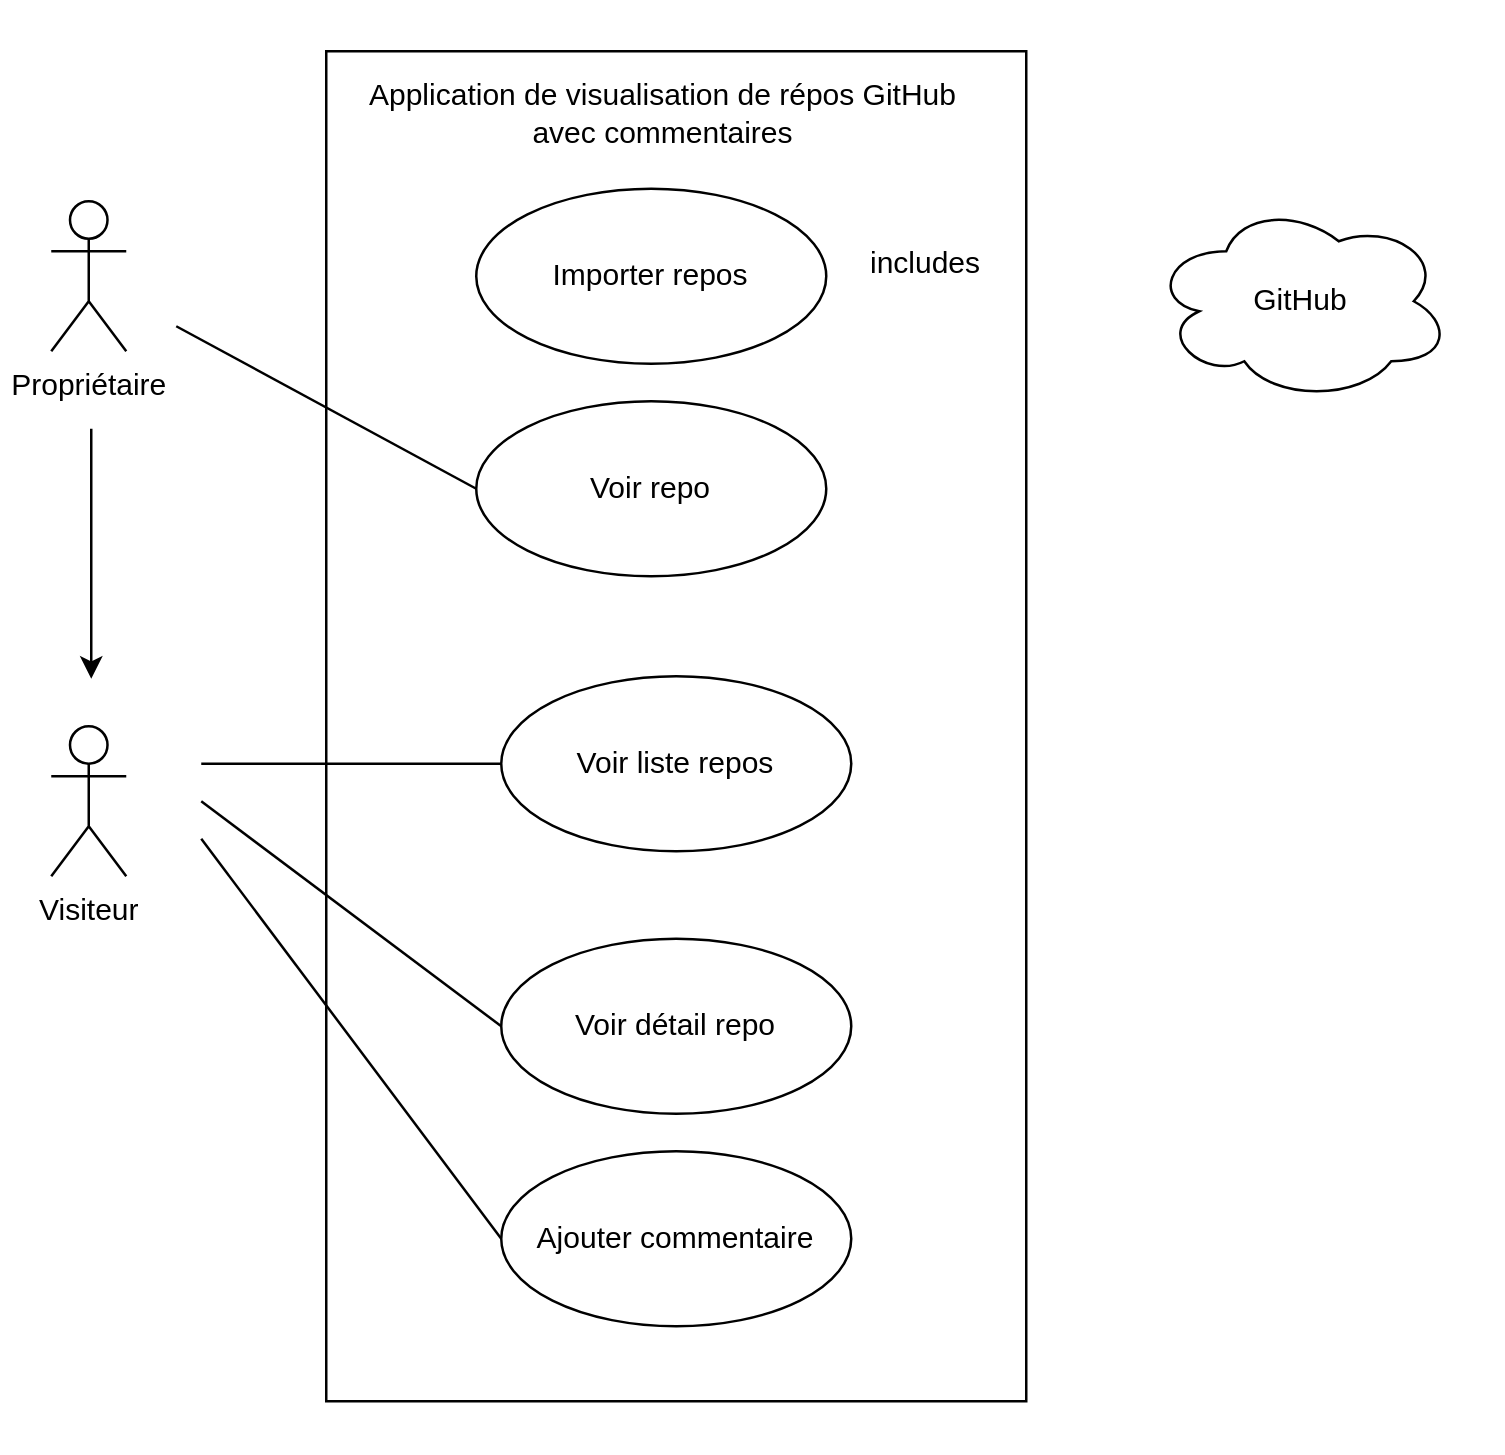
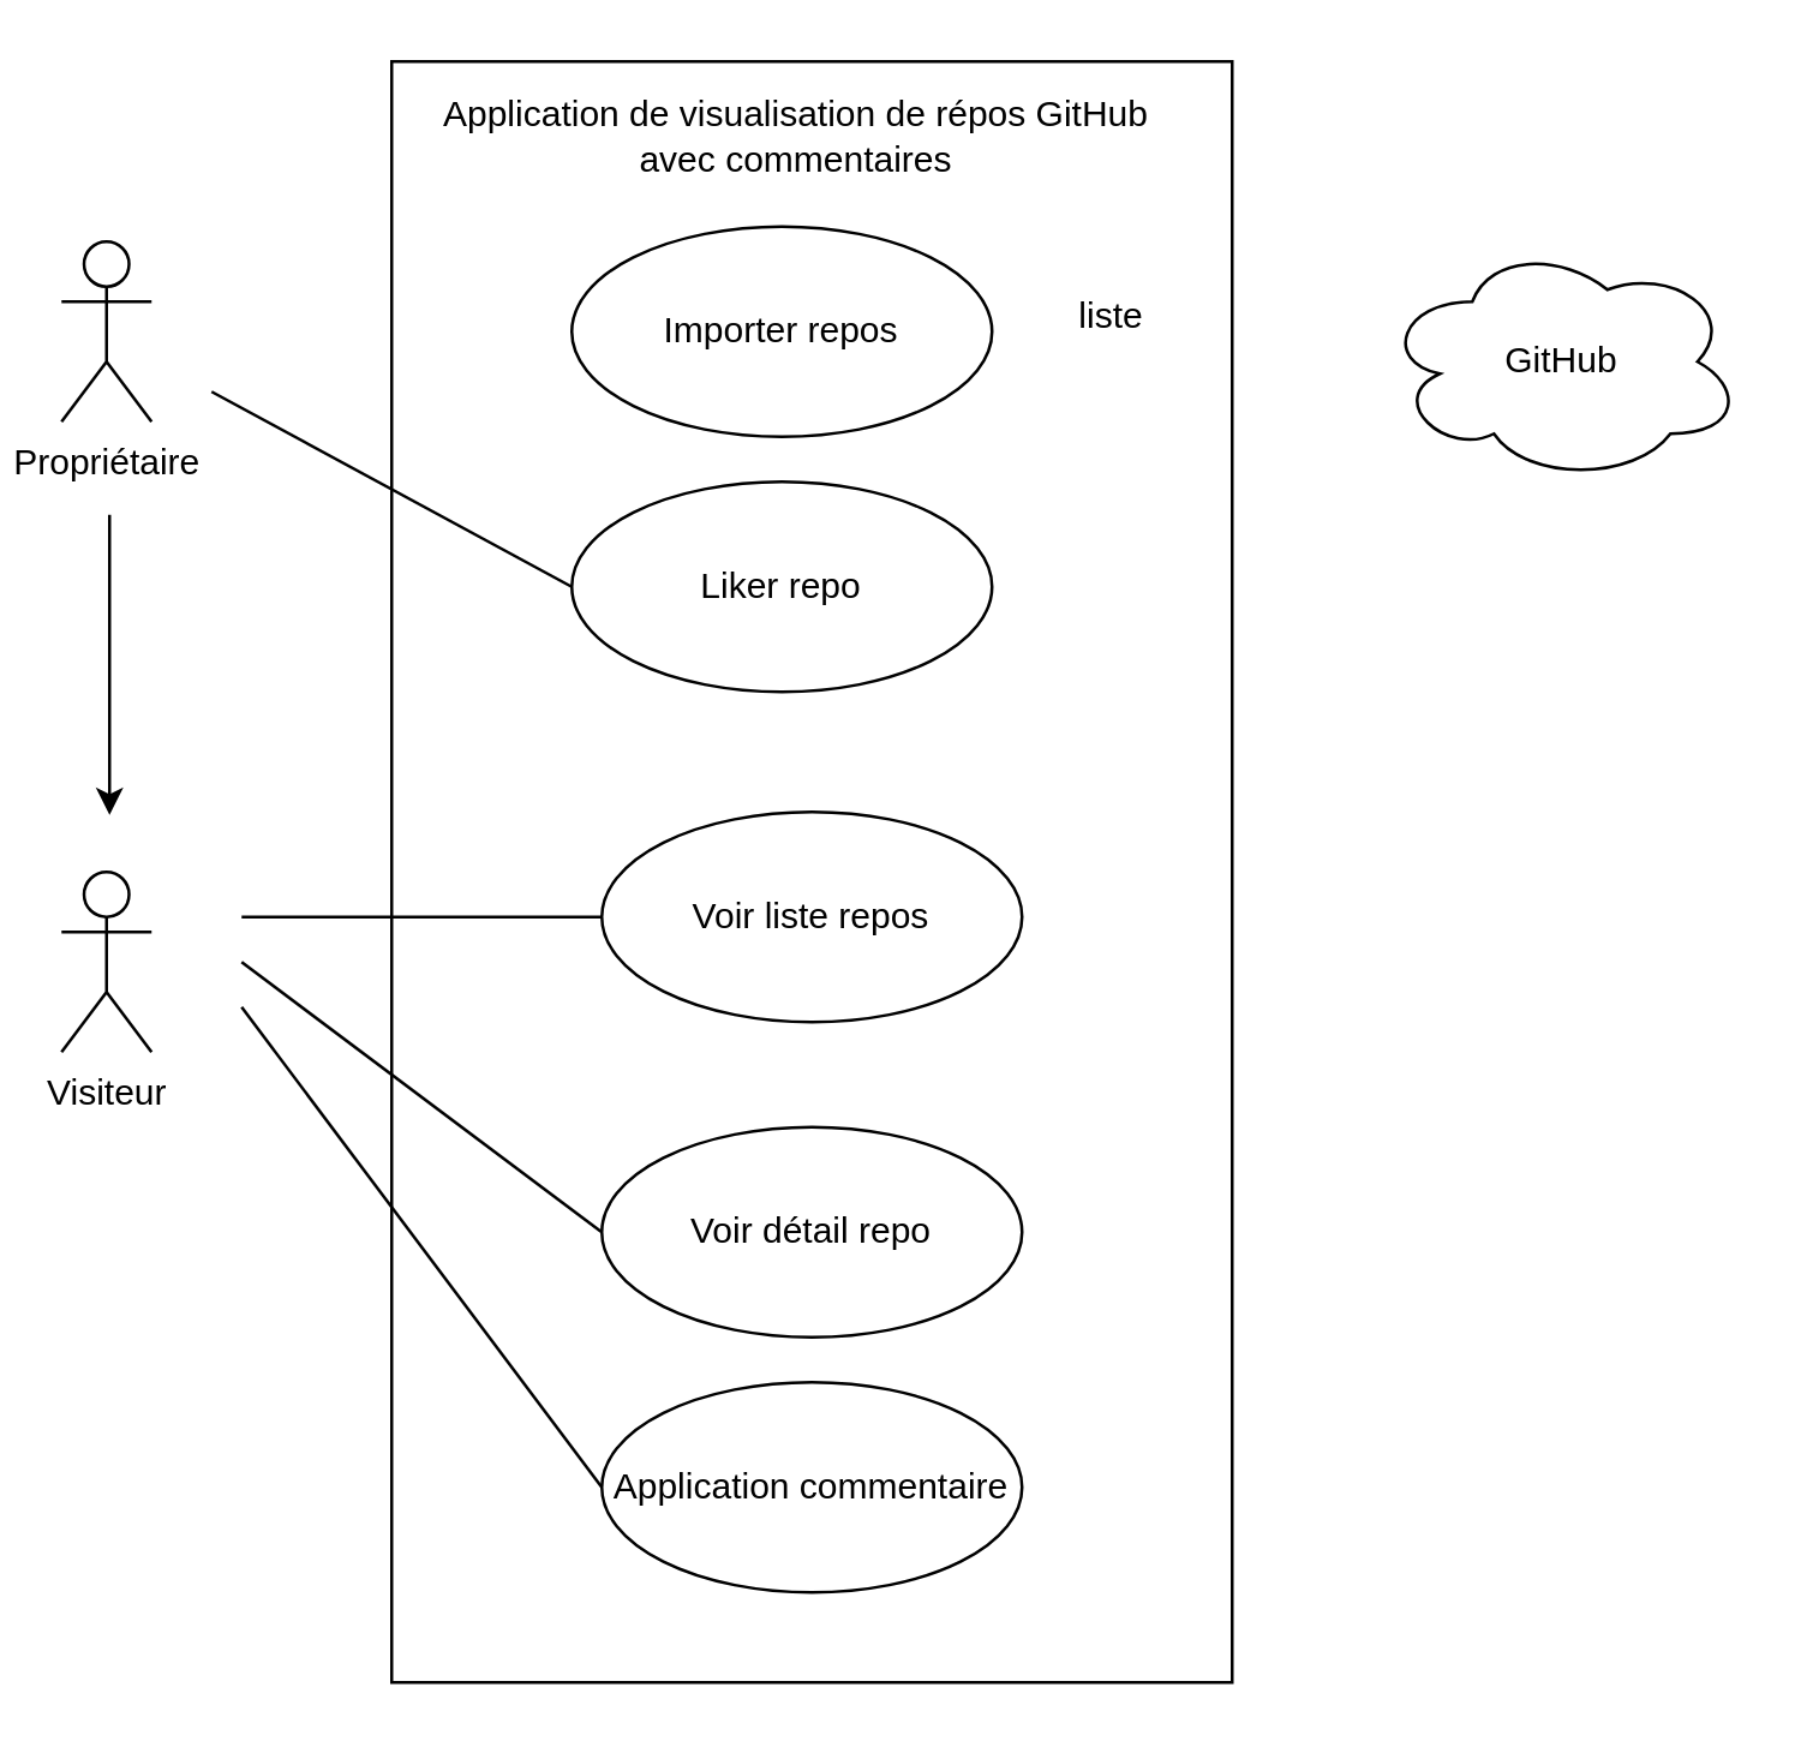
  <mxCell id="0" />
  <mxCell id="1" parent="0" />
  <mxCell id="2" value="" style="rounded=0;whiteSpace=wrap;html=1;" vertex="1" parent="1"><mxGeometry x="130" y="20" width="280" height="540" as="geometry" /></mxCell>
  <mxCell id="3" value="Application de visualisation de répos GitHub avec commentaires" style="text;html=1;align=center;verticalAlign=middle;whiteSpace=wrap;rounded=0;" vertex="1" parent="1"><mxGeometry x="140" y="30" width="250" height="30" as="geometry" /></mxCell>
  <mxCell id="4" value="Propriétaire" style="shape=umlActor;verticalLabelPosition=bottom;verticalAlign=top;html=1;" vertex="1" parent="1"><mxGeometry x="20" y="80" width="30" height="60" as="geometry" /></mxCell>
  <mxCell id="5" value="Visiteur" style="shape=umlActor;verticalLabelPosition=bottom;verticalAlign=top;html=1;" vertex="1" parent="1"><mxGeometry x="20" y="290" width="30" height="60" as="geometry" /></mxCell>
  <mxCell id="6" value="" style="endArrow=classic;html=1;rounded=0;" edge="1" parent="1"><mxGeometry width="50" height="50" relative="1" as="geometry"><mxPoint x="36" y="171" as="sourcePoint" /><mxPoint x="36" y="271" as="targetPoint" /></mxGeometry></mxCell>
  <mxCell id="7" value="Importer repos" style="ellipse;whiteSpace=wrap;html=1;" vertex="1" parent="1"><mxGeometry x="190" y="75" width="140" height="70" as="geometry" /></mxCell>
- <mxCell id="8" value="Ajouter commentaire" style="ellipse;whiteSpace=wrap;html=1;" vertex="1" parent="1"><mxGeometry x="200" y="460" width="140" height="70" as="geometry" /></mxCell>
+ <mxCell id="8" value="Application commentaire" style="ellipse;whiteSpace=wrap;html=1;" vertex="1" parent="1"><mxGeometry x="200" y="460" width="140" height="70" as="geometry" /></mxCell>
  <mxCell id="9" value="" style="endArrow=none;html=1;rounded=0;entryX=0;entryY=0.5;entryDx=0;entryDy=0;" edge="1" parent="1" target="8"><mxGeometry width="50" height="50" relative="1" as="geometry"><mxPoint x="80" y="335" as="sourcePoint" /><mxPoint x="110" y="320" as="targetPoint" /></mxGeometry></mxCell>
  <mxCell id="10" value="Voir liste&amp;nbsp;&lt;span style=&quot;background-color: initial;&quot;&gt;repos&lt;/span&gt;" style="ellipse;whiteSpace=wrap;html=1;" vertex="1" parent="1"><mxGeometry x="200" y="270" width="140" height="70" as="geometry" /></mxCell>
  <mxCell id="11" value="Voir détail repo" style="ellipse;whiteSpace=wrap;html=1;" vertex="1" parent="1"><mxGeometry x="200" y="375" width="140" height="70" as="geometry" /></mxCell>
  <mxCell id="12" value="" style="endArrow=none;html=1;rounded=0;entryX=0;entryY=0.5;entryDx=0;entryDy=0;" edge="1" parent="1" target="11"><mxGeometry width="50" height="50" relative="1" as="geometry"><mxPoint x="80" y="320" as="sourcePoint" /><mxPoint x="110" y="320" as="targetPoint" /></mxGeometry></mxCell>
  <mxCell id="13" value="" style="endArrow=none;html=1;rounded=0;entryX=0;entryY=0.5;entryDx=0;entryDy=0;" edge="1" parent="1" target="10"><mxGeometry width="50" height="50" relative="1" as="geometry"><mxPoint x="80" y="305" as="sourcePoint" /><mxPoint x="205" y="305" as="targetPoint" /></mxGeometry></mxCell>
- <mxCell id="14" value="Voir repo" style="ellipse;whiteSpace=wrap;html=1;" vertex="1" parent="1"><mxGeometry x="190" y="160" width="140" height="70" as="geometry" /></mxCell>
+ <mxCell id="14" value="Liker repo" style="ellipse;whiteSpace=wrap;html=1;" vertex="1" parent="1"><mxGeometry x="190" y="160" width="140" height="70" as="geometry" /></mxCell>
  <mxCell id="15" value="" style="endArrow=none;html=1;rounded=0;entryX=0;entryY=0.5;entryDx=0;entryDy=0;" edge="1" parent="1" target="14"><mxGeometry width="50" height="50" relative="1" as="geometry"><mxPoint x="70" y="130" as="sourcePoint" /><mxPoint x="200" y="120" as="targetPoint" /></mxGeometry></mxCell>
  <mxCell id="16" value="GitHub" style="ellipse;shape=cloud;whiteSpace=wrap;html=1;" vertex="1" parent="1"><mxGeometry x="460" y="80" width="120" height="80" as="geometry" /></mxCell>
- <mxCell id="17" value="includes" style="text;html=1;align=center;verticalAlign=middle;whiteSpace=wrap;rounded=0;" vertex="1" parent="1"><mxGeometry x="340" y="90" width="60" height="30" as="geometry" /></mxCell>
+ <mxCell id="17" value="liste" style="text;html=1;align=center;verticalAlign=middle;whiteSpace=wrap;rounded=0;" vertex="1" parent="1"><mxGeometry x="340" y="90" width="60" height="30" as="geometry" /></mxCell>
